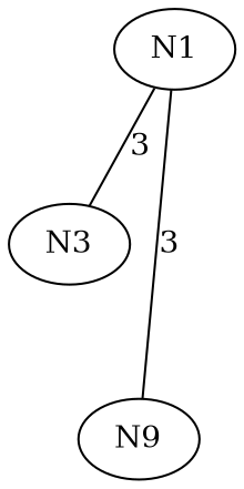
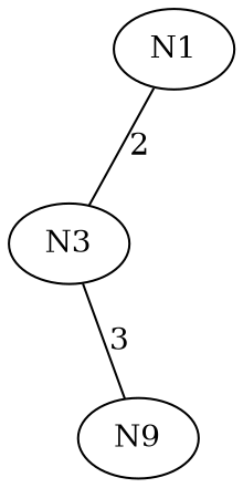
  graph {
    n1 [label=N1]
    n2 [label=N3]
    n3 [label=N9]
-   n1 -- n2 [label=3]
-   n1 -- n3 [label=3]
+   n1 -- n2 [label=2]
+   n2 -- n3 [label=3]
  }
